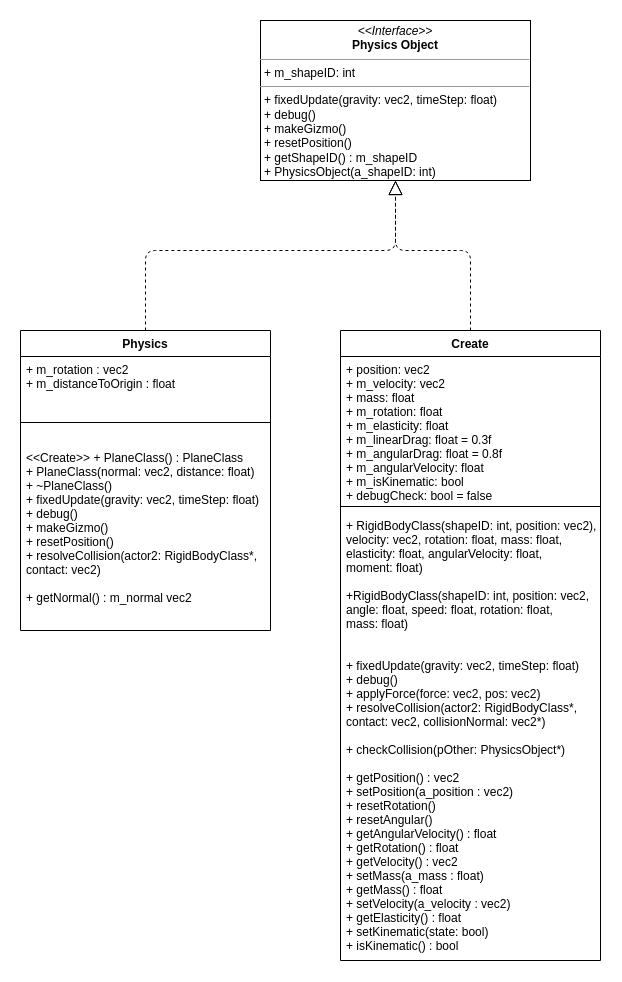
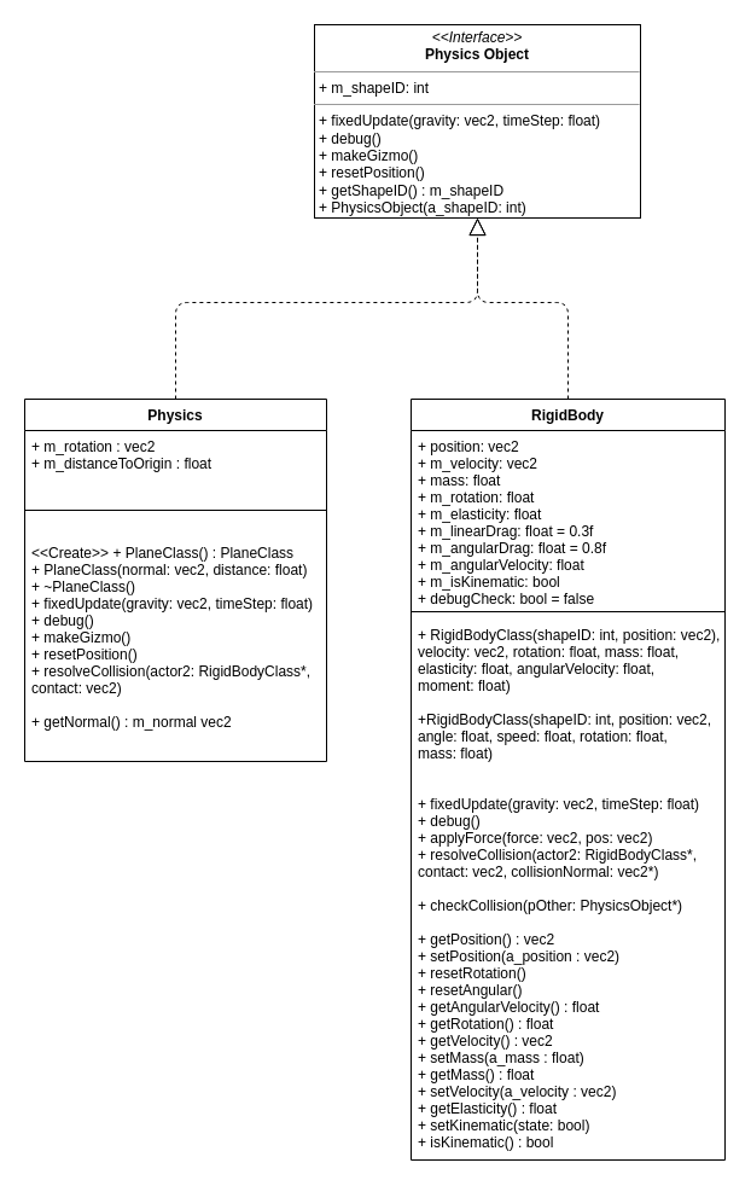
  <mxCell id="0" />
  <mxCell id="1" parent="0" />
  <mxCell id="2" value="&lt;p style=&quot;margin: 0px ; margin-top: 4px ; text-align: center&quot;&gt;&lt;i&gt;&amp;lt;&amp;lt;Interface&amp;gt;&amp;gt;&lt;/i&gt;&lt;br&gt;&lt;b&gt;Physics Object&lt;/b&gt;&lt;/p&gt;&lt;hr size=&quot;1&quot;&gt;&lt;p style=&quot;margin: 0px ; margin-left: 4px&quot;&gt;+ m_shapeID: int&lt;br&gt;&lt;/p&gt;&lt;hr size=&quot;1&quot;&gt;&lt;p style=&quot;margin: 0px ; margin-left: 4px&quot;&gt;+ fixedUpdate(gravity: vec2, timeStep: float)&lt;br&gt;+ debug()&lt;br&gt;+ makeGizmo()&lt;/p&gt;&lt;p style=&quot;margin: 0px ; margin-left: 4px&quot;&gt;+ resetPosition()&lt;/p&gt;&lt;p style=&quot;margin: 0px ; margin-left: 4px&quot;&gt;+ getShapeID() : m_shapeID&lt;/p&gt;&lt;p style=&quot;margin: 0px ; margin-left: 4px&quot;&gt;+ PhysicsObject(a_shapeID: int)&lt;/p&gt;" style="verticalAlign=top;align=left;overflow=fill;fontSize=12;fontFamily=Helvetica;html=1;" vertex="1" parent="1"><mxGeometry x="260" y="20" width="270" height="160" as="geometry" /></mxCell>
  <mxCell id="3" value="Physics" style="swimlane;fontStyle=1;align=center;verticalAlign=top;childLayout=stackLayout;horizontal=1;startSize=26;horizontalStack=0;resizeParent=1;resizeParentMax=0;resizeLast=0;collapsible=1;marginBottom=0;" vertex="1" parent="1"><mxGeometry x="20" y="330" width="250" height="300" as="geometry" /></mxCell>
  <mxCell id="4" value="+ m_rotation : vec2&#10;+ m_distanceToOrigin : float" style="text;strokeColor=none;fillColor=none;align=left;verticalAlign=top;spacingLeft=4;spacingRight=4;overflow=hidden;rotatable=0;points=[[0,0.5],[1,0.5]];portConstraint=eastwest;" vertex="1" parent="3"><mxGeometry y="26" width="250" height="44" as="geometry" /></mxCell>
  <mxCell id="5" value="" style="line;strokeWidth=1;fillColor=none;align=left;verticalAlign=middle;spacingTop=-1;spacingLeft=3;spacingRight=3;rotatable=0;labelPosition=right;points=[];portConstraint=eastwest;" vertex="1" parent="3"><mxGeometry y="70" width="250" height="44" as="geometry" /></mxCell>
  <mxCell id="6" value="&lt;&lt;Create&gt;&gt; + PlaneClass() : PlaneClass&#10;+ PlaneClass(normal: vec2, distance: float)&#10;+ ~PlaneClass()&#10;+ fixedUpdate(gravity: vec2, timeStep: float)&#10;+ debug()&#10;+ makeGizmo()&#10;+ resetPosition()&#10;+ resolveCollision(actor2: RigidBodyClass*,&#10;contact: vec2)&#10;&#10;+ getNormal() : m_normal vec2&#10;" style="text;strokeColor=none;fillColor=none;align=left;verticalAlign=top;spacingLeft=4;spacingRight=4;overflow=hidden;rotatable=0;points=[[0,0.5],[1,0.5]];portConstraint=eastwest;" vertex="1" parent="3"><mxGeometry y="114" width="250" height="186" as="geometry" /></mxCell>
  <mxCell id="7" value="" style="endArrow=block;dashed=1;endFill=0;endSize=12;html=1;entryX=0.5;entryY=1;entryDx=0;entryDy=0;exitX=0.5;exitY=0;exitDx=0;exitDy=0;" edge="1" parent="1" source="3" target="2"><mxGeometry width="160" relative="1" as="geometry"><mxPoint x="320" y="350" as="sourcePoint" /><mxPoint x="480" y="350" as="targetPoint" /><Array as="points"><mxPoint x="145" y="250" /><mxPoint x="395" y="250" /></Array></mxGeometry></mxCell>
  <mxCell id="8" value="" style="endArrow=block;dashed=1;endFill=0;endSize=12;html=1;entryX=0.5;entryY=1;entryDx=0;entryDy=0;strokeColor=#000000;exitX=0.5;exitY=0;exitDx=0;exitDy=0;" edge="1" parent="1" source="9" target="2"><mxGeometry width="160" relative="1" as="geometry"><mxPoint x="550" y="330" as="sourcePoint" /><mxPoint x="405" y="190" as="targetPoint" /><Array as="points"><mxPoint x="470" y="250" /><mxPoint x="395" y="250" /></Array></mxGeometry></mxCell>
- <mxCell id="9" value="Create" style="swimlane;fontStyle=1;align=center;verticalAlign=top;childLayout=stackLayout;horizontal=1;startSize=26;horizontalStack=0;resizeParent=1;resizeParentMax=0;resizeLast=0;collapsible=1;marginBottom=0;" vertex="1" parent="1"><mxGeometry x="340" y="330" width="260" height="630" as="geometry" /></mxCell>
+ <mxCell id="9" value="RigidBody" style="swimlane;fontStyle=1;align=center;verticalAlign=top;childLayout=stackLayout;horizontal=1;startSize=26;horizontalStack=0;resizeParent=1;resizeParentMax=0;resizeLast=0;collapsible=1;marginBottom=0;" vertex="1" parent="1"><mxGeometry x="340" y="330" width="260" height="630" as="geometry" /></mxCell>
  <mxCell id="10" value="+ position: vec2&#10;+ m_velocity: vec2&#10;+ mass: float&#10;+ m_rotation: float&#10;+ m_elasticity: float&#10;+ m_linearDrag: float = 0.3f&#10;+ m_angularDrag: float = 0.8f&#10;+ m_angularVelocity: float&#10;+ m_isKinematic: bool&#10;+ debugCheck: bool = false" style="text;strokeColor=none;fillColor=none;align=left;verticalAlign=top;spacingLeft=4;spacingRight=4;overflow=hidden;rotatable=0;points=[[0,0.5],[1,0.5]];portConstraint=eastwest;" vertex="1" parent="9"><mxGeometry y="26" width="260" height="144" as="geometry" /></mxCell>
  <mxCell id="11" value="" style="line;strokeWidth=1;fillColor=none;align=left;verticalAlign=middle;spacingTop=-1;spacingLeft=3;spacingRight=3;rotatable=0;labelPosition=right;points=[];portConstraint=eastwest;" vertex="1" parent="9"><mxGeometry y="170" width="260" height="12" as="geometry" /></mxCell>
  <mxCell id="12" value="+ RigidBodyClass(shapeID: int, position: vec2),&#10;velocity: vec2, rotation: float, mass: float,&#10;elasticity: float, angularVelocity: float,&#10;moment: float)&#10;&#10;+RigidBodyClass(shapeID: int, position: vec2,&#10;angle: float, speed: float, rotation: float,&#10;mass: float)&#10;&#10;&#10;+ fixedUpdate(gravity: vec2, timeStep: float)&#10;+ debug()&#10;+ applyForce(force: vec2, pos: vec2)&#10;+ resolveCollision(actor2: RigidBodyClass*, &#10;contact: vec2, collisionNormal: vec2*)&#10;&#10;+ checkCollision(pOther: PhysicsObject*)&#10;&#10;+ getPosition() : vec2&#10;+ setPosition(a_position : vec2)&#10;+ resetRotation()&#10;+ resetAngular()&#10;+ getAngularVelocity() : float&#10;+ getRotation() : float&#10;+ getVelocity() : vec2&#10;+ setMass(a_mass : float)&#10;+ getMass() : float&#10;+ setVelocity(a_velocity : vec2)&#10;+ getElasticity() : float&#10;+ setKinematic(state: bool)&#10;+ isKinematic() : bool&#10;" style="text;strokeColor=none;fillColor=none;align=left;verticalAlign=top;spacingLeft=4;spacingRight=4;overflow=hidden;rotatable=0;points=[[0,0.5],[1,0.5]];portConstraint=eastwest;" vertex="1" parent="9"><mxGeometry y="182" width="260" height="448" as="geometry" /></mxCell>
